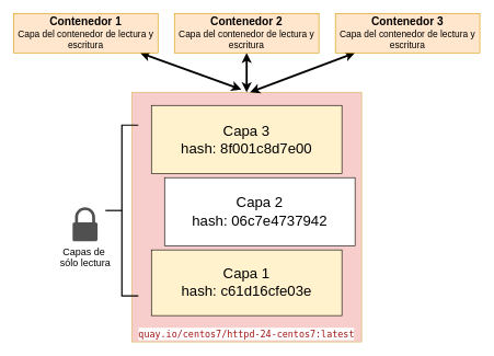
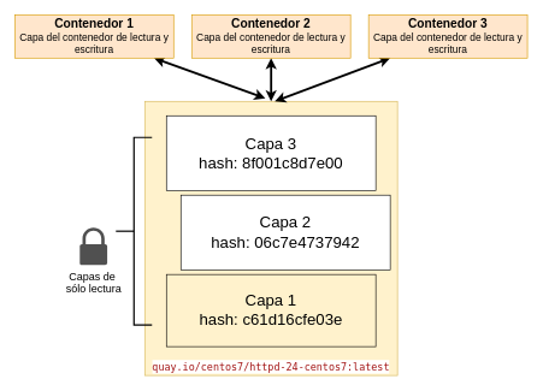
  <mxCell id="0" />
  <mxCell id="1" parent="0" />
- <mxCell id="2" value="&lt;div style=&quot;color: #000000;background-color: #ffffff;font-family: 'Droid Sans Mono', 'monospace', monospace;font-weight: normal;font-size: 14px;line-height: 19px;white-space: pre;&quot;&gt;&lt;div&gt;&lt;span style=&quot;color: #a31515;&quot;&gt;quay.io/centos7/httpd-24-centos7:latest&lt;/span&gt;&lt;/div&gt;&lt;/div&gt;" style="rounded=0;whiteSpace=wrap;html=1;fillColor=#f8cecc;strokeColor=#d6b656;verticalAlign=bottom;" parent="1" vertex="1"><mxGeometry x="200" y="140" width="350" height="380" as="geometry" /></mxCell>
+ <mxCell id="2" value="&lt;div style=&quot;color: #000000;background-color: #ffffff;font-family: 'Droid Sans Mono', 'monospace', monospace;font-weight: normal;font-size: 14px;line-height: 19px;white-space: pre;&quot;&gt;&lt;div&gt;&lt;span style=&quot;color: #a31515;&quot;&gt;quay.io/centos7/httpd-24-centos7:latest&lt;/span&gt;&lt;/div&gt;&lt;/div&gt;" style="rounded=0;whiteSpace=wrap;html=1;fillColor=#fff2cc;strokeColor=#d6b656;verticalAlign=bottom;" parent="1" vertex="1"><mxGeometry x="200" y="140" width="350" height="380" as="geometry" /></mxCell>
  <mxCell id="3" value="&lt;div style=&quot;font-size: 22px;&quot;&gt;Capa 1&lt;/div&gt;&lt;div style=&quot;font-size: 22px;&quot;&gt;hash: c61d16cfe03e&lt;/div&gt;" style="rounded=0;whiteSpace=wrap;html=1;align=center;fontSize=22;fillColor=#fff2cc;" parent="1" vertex="1"><mxGeometry x="230" y="380" width="290" height="100" as="geometry" /></mxCell>
  <mxCell id="4" value="&lt;div style=&quot;font-size: 22px;&quot;&gt;Capa 2&lt;br style=&quot;font-size: 22px;&quot;&gt;&lt;/div&gt;&lt;div style=&quot;font-size: 22px;&quot;&gt;hash: 06c7e4737942&lt;/div&gt;" style="rounded=0;whiteSpace=wrap;html=1;align=center;fontSize=22;" parent="1" vertex="1"><mxGeometry x="250" y="270" width="290" height="104" as="geometry" /></mxCell>
- <mxCell id="5" value="&lt;div style=&quot;font-size: 22px;&quot;&gt;Capa 3&lt;br style=&quot;font-size: 22px;&quot;&gt;&lt;/div&gt;&lt;div style=&quot;font-size: 22px;&quot;&gt;hash: 8f001c8d7e00&lt;/div&gt;" style="rounded=0;whiteSpace=wrap;html=1;align=center;fontSize=22;fillColor=#fff2cc;" parent="1" vertex="1"><mxGeometry x="230" y="160" width="290" height="104" as="geometry" /></mxCell>
+ <mxCell id="5" value="&lt;div style=&quot;font-size: 22px;&quot;&gt;Capa 3&lt;br style=&quot;font-size: 22px;&quot;&gt;&lt;/div&gt;&lt;div style=&quot;font-size: 22px;&quot;&gt;hash: 8f001c8d7e00&lt;/div&gt;" style="rounded=0;whiteSpace=wrap;html=1;align=center;fontSize=22;" parent="1" vertex="1"><mxGeometry x="230" y="160" width="290" height="104" as="geometry" /></mxCell>
  <mxCell id="6" value="" style="rounded=0;orthogonalLoop=1;jettySize=auto;html=1;startArrow=classic;startFill=1;strokeWidth=3;entryX=0.477;entryY=-0.011;entryDx=0;entryDy=0;entryPerimeter=0;" edge="1" parent="1" source="7" target="2"><mxGeometry relative="1" as="geometry"><mxPoint x="130" y="160" as="targetPoint" /></mxGeometry></mxCell>
  <mxCell id="7" value="&lt;div&gt;&lt;b&gt;&lt;font style=&quot;font-size: 17px;&quot;&gt;Contenedor 1&lt;/font&gt;&lt;/b&gt;&lt;/div&gt;&lt;div&gt;&lt;font style=&quot;font-size: 14px;&quot;&gt;Capa del contenedor de lectura y escritura&lt;/font&gt;&lt;br&gt;&lt;/div&gt;" style="rounded=0;whiteSpace=wrap;html=1;fillColor=#ffe6cc;strokeColor=#d79b00;" vertex="1" parent="1"><mxGeometry x="20" y="20" width="220" height="60" as="geometry" /></mxCell>
  <mxCell id="8" value="" style="edgeStyle=orthogonalEdgeStyle;rounded=0;orthogonalLoop=1;jettySize=auto;html=1;startArrow=classic;startFill=1;strokeWidth=3;" edge="1" parent="1" source="9"><mxGeometry relative="1" as="geometry"><mxPoint x="375" y="140" as="targetPoint" /></mxGeometry></mxCell>
  <mxCell id="9" value="&lt;div&gt;&lt;b&gt;&lt;font style=&quot;font-size: 17px;&quot;&gt;Contenedor 2&lt;br&gt;&lt;/font&gt;&lt;/b&gt;&lt;/div&gt;&lt;div&gt;&lt;font style=&quot;font-size: 14px;&quot;&gt;Capa del contenedor de lectura y escritura&lt;/font&gt;&lt;br&gt;&lt;/div&gt;" style="rounded=0;whiteSpace=wrap;html=1;fillColor=#ffe6cc;strokeColor=#d79b00;" vertex="1" parent="1"><mxGeometry x="265" y="20" width="220" height="60" as="geometry" /></mxCell>
  <mxCell id="10" value="" style="rounded=0;orthogonalLoop=1;jettySize=auto;html=1;startArrow=classic;startFill=1;strokeWidth=3;" edge="1" parent="1" source="11"><mxGeometry relative="1" as="geometry"><mxPoint x="380" y="140" as="targetPoint" /></mxGeometry></mxCell>
  <mxCell id="11" value="&lt;div&gt;&lt;b&gt;&lt;font style=&quot;font-size: 17px;&quot;&gt;Contenedor 3&lt;br&gt;&lt;/font&gt;&lt;/b&gt;&lt;/div&gt;&lt;div&gt;&lt;font style=&quot;font-size: 14px;&quot;&gt;Capa del contenedor de lectura y escritura&lt;/font&gt;&lt;br&gt;&lt;/div&gt;" style="rounded=0;whiteSpace=wrap;html=1;fillColor=#ffe6cc;strokeColor=#d79b00;" vertex="1" parent="1"><mxGeometry x="510" y="20" width="220" height="60" as="geometry" /></mxCell>
  <mxCell id="12" value="" style="strokeWidth=2;html=1;shape=mxgraph.flowchart.annotation_2;align=left;labelPosition=right;pointerEvents=1;" vertex="1" parent="1"><mxGeometry x="160" y="190" width="50" height="260" as="geometry" /></mxCell>
  <mxCell id="13" value="&lt;div&gt;&lt;font style=&quot;font-size: 15px;&quot;&gt;Capas de&amp;nbsp;&lt;/font&gt;&lt;/div&gt;&lt;div&gt;&lt;font style=&quot;font-size: 15px;&quot;&gt;sólo lectura&lt;/font&gt;&lt;/div&gt;" style="sketch=0;pointerEvents=1;shadow=0;dashed=0;html=1;strokeColor=none;fillColor=#505050;labelPosition=center;verticalLabelPosition=bottom;verticalAlign=top;outlineConnect=0;align=center;shape=mxgraph.office.security.lock_protected;" vertex="1" parent="1"><mxGeometry x="110" y="315" width="38" height="52" as="geometry" /></mxCell>
